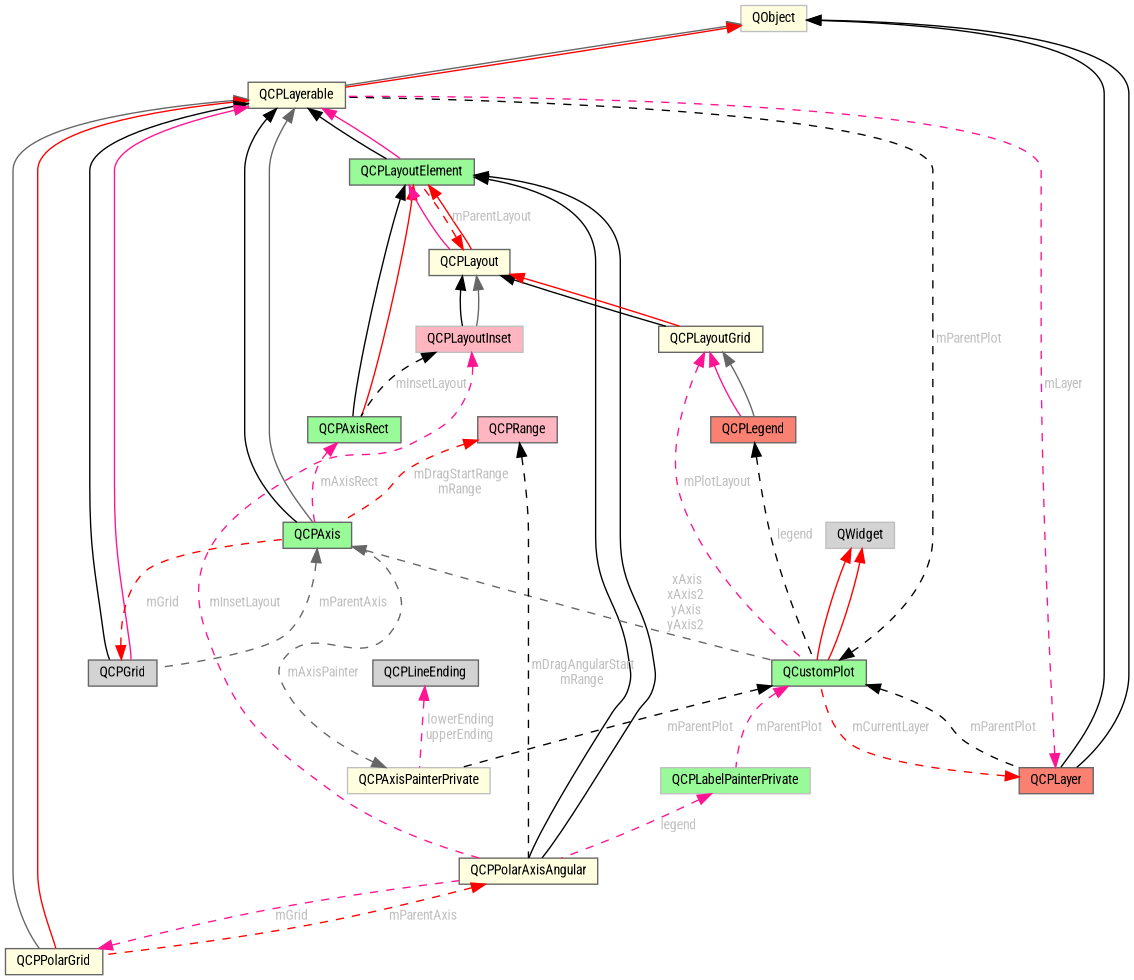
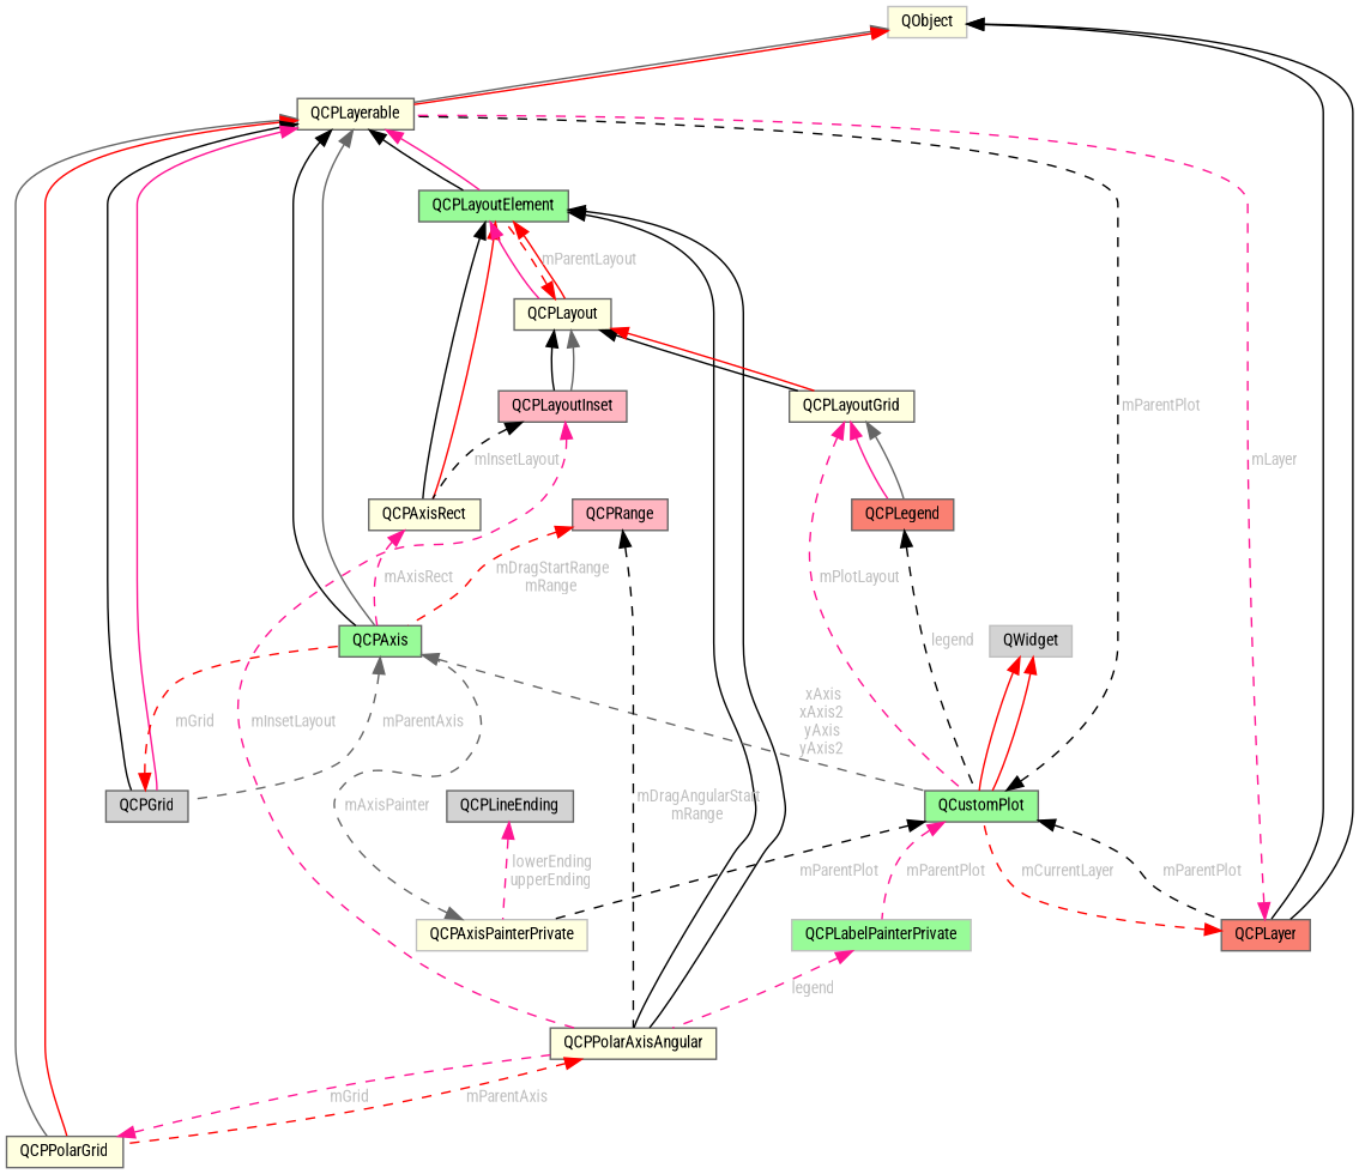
  digraph {
    fontname="Roboto Condensed"
    node [color=gray40 fillcolor=lightyellow fontname="Roboto Condensed" fontsize=10 shape=box style=filled]
    edge [color=black dir=back fontname="Roboto Condensed" fontsize=10 labelfontname=Helvetica labelfontsize=10 style=solid]
    n1 [fontcolor=black height=0.2 label=QCPPolarAxisAngular width=0.4]
    n2 [height=0.2 label=QCPPolarGrid width=0.4]
    n3 [fillcolor=palegreen height=0.2 label=QCPLayoutElement width=0.4]
-   n4 [fillcolor=palegreen height=0.2 label=QCPAxisRect width=0.4]
+   n4 [height=0.2 label=QCPAxisRect width=0.4]
    n5 [height=0.2 label=QCPLayout width=0.4]
    n6 [fillcolor=palegreen height=0.2 label=QCPAxis width=0.4]
-   n7 [color=grey75 fillcolor=lightpink height=0.2 label=QCPLayoutInset width=0.4]
+   n7 [fillcolor=lightpink height=0.2 label=QCPLayoutInset width=0.4]
    n8 [height=0.2 label=QCPLayoutGrid width=0.4]
    n9 [height=0.2 label=QCPLayerable width=0.4]
    n10 [fillcolor=lightgrey height=0.2 label=QCPGrid width=0.4]
    n11 [fillcolor=palegreen height=0.2 label=QCustomPlot width=0.4]
    n12 [color=grey75 height=0.2 label=QObject width=0.4]
    n13 [fillcolor=salmon height=0.2 label=QCPLayer width=0.4]
    n14 [color=grey75 height=0.2 label=QCPAxisPainterPrivate width=0.4]
    n15 [color=grey75 fillcolor=palegreen height=0.2 label=QCPLabelPainterPrivate width=0.4]
    n16 [color=grey75 fillcolor=lightgrey height=0.2 label=QWidget width=0.4]
    n17 [fillcolor=salmon height=0.2 label=QCPLegend width=0.4]
    n18 [fillcolor=lightpink height=0.2 label=QCPRange width=0.4]
    n19 [fillcolor=lightgrey height=0.2 label=QCPLineEnding width=0.4]
    n1 -> n2 [color=red fontcolor=grey label=" mParentAxis" style=dashed]
    n2 -> n1 [color=deeppink fontcolor=grey label=" mGrid" style=dashed]
    n3 -> n1
    n3 -> n1
    n3 -> n4
    n3 -> n4 [color=red]
    n3 -> n5 [color=deeppink]
    n3 -> n5 [color=red]
    n4 -> n6 [color=deeppink fontcolor=grey label=" mAxisRect" style=dashed]
    n5 -> n3 [color=red fontcolor=grey label=" mParentLayout" style=dashed]
    n5 -> n7
    n5 -> n7 [color=gray40]
    n5 -> n8
    n5 -> n8 [color=red]
    n6 -> n10 [color=gray40 fontcolor=grey label=" mParentAxis" style=dashed]
    n6 -> n11 [color=gray40 fontcolor=grey label=" xAxis\nxAxis2\nyAxis\nyAxis2" style=dashed]
    n7 -> n1 [color=deeppink fontcolor=grey label=" mInsetLayout" style=dashed]
    n7 -> n4 [fontcolor=grey label=" mInsetLayout" style=dashed]
    n8 -> n11 [color=deeppink fontcolor=grey label=" mPlotLayout" style=dashed]
    n8 -> n17 [color=deeppink]
    n8 -> n17 [color=gray40]
    n9 -> n2 [color=gray40]
    n9 -> n2 [color=red]
    n9 -> n3
    n9 -> n3 [color=deeppink]
    n9 -> n6
    n9 -> n6 [color=gray40]
    n9 -> n10
    n9 -> n10 [color=deeppink]
    n10 -> n6 [color=red fontcolor=grey label=" mGrid" style=dashed]
    n11 -> n9 [fontcolor=grey label=" mParentPlot" style=dashed]
    n11 -> n13 [fontcolor=grey label=" mParentPlot" style=dashed]
    n11 -> n14 [fontcolor=grey label=" mParentPlot" style=dashed]
    n11 -> n15 [color=deeppink fontcolor=grey label=" mParentPlot" style=dashed]
    n12 -> n9 [color=gray40]
    n12 -> n9 [color=red]
    n12 -> n13
    n12 -> n13
    n13 -> n9 [color=deeppink fontcolor=grey label=" mLayer" style=dashed]
    n13 -> n11 [color=red fontcolor=grey label=" mCurrentLayer" style=dashed]
    n14 -> n6 [color=gray40 fontcolor=grey label=" mAxisPainter" style=dashed]
    n15 -> n1 [color=deeppink fontcolor=grey label=" legend" style=dashed]
    n16 -> n11 [color=red]
    n16 -> n11 [color=red]
    n17 -> n11 [fontcolor=grey label=" legend" style=dashed]
    n18 -> n1 [fontcolor=grey label=" mDragAngularStart\nmRange" style=dashed]
    n18 -> n6 [color=red fontcolor=grey label=" mDragStartRange\nmRange" style=dashed]
    n19 -> n14 [color=deeppink fontcolor=grey label=" lowerEnding\nupperEnding" style=dashed]
  }
